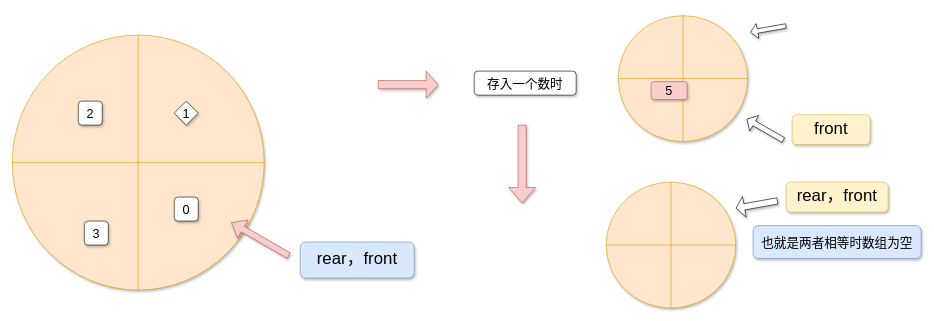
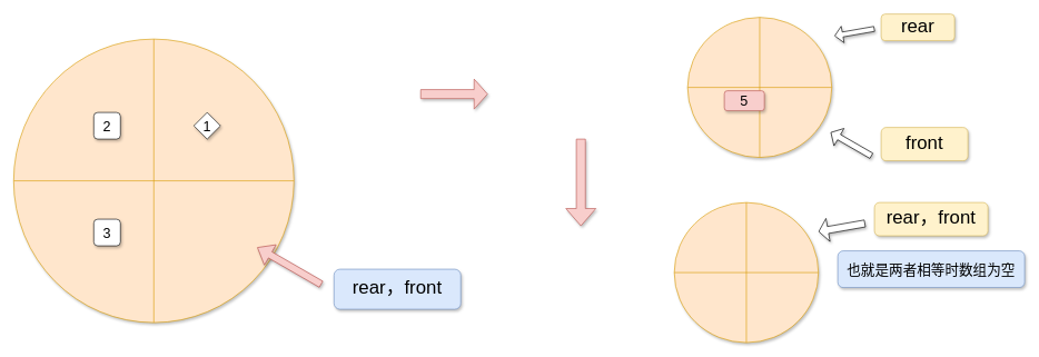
  <mxCell id="0" />
  <mxCell id="1" parent="0" />
  <mxCell id="2" value="" style="shape=orEllipse;perimeter=ellipsePerimeter;whiteSpace=wrap;html=1;backgroundOutline=1;strokeWidth=1;shadow=1;fillColor=#ffe6cc;strokeColor=#d79b00;" parent="1" vertex="1"><mxGeometry x="20" y="58" width="420" height="425" as="geometry" /></mxCell>
- <mxCell id="3" value="0" style="rounded=1;whiteSpace=wrap;html=1;shadow=1;strokeColor=#000000;strokeWidth=1;fillColor=#FFFFFF;gradientColor=none;fontSize=21;" parent="1" vertex="1"><mxGeometry x="290" y="328" width="40" height="40" as="geometry" /></mxCell>
  <mxCell id="4" value="1" style="rhombus;whiteSpace=wrap;html=1;shadow=1;strokeColor=#000000;strokeWidth=1;fillColor=#FFFFFF;gradientColor=none;fontSize=21;" parent="1" vertex="1"><mxGeometry x="290" y="168" width="40" height="40" as="geometry" /></mxCell>
- <mxCell id="5" value="2" style="rounded=1;whiteSpace=wrap;html=1;shadow=1;strokeColor=#000000;strokeWidth=1;fillColor=#FFFFFF;gradientColor=none;fontSize=21;" parent="1" vertex="1"><mxGeometry x="130" y="168" width="40" height="40" as="geometry" /></mxCell>
- <mxCell id="6" value="3" style="rounded=1;whiteSpace=wrap;html=1;shadow=1;strokeColor=#000000;strokeWidth=1;fillColor=#FFFFFF;gradientColor=none;fontSize=21;" parent="1" vertex="1"><mxGeometry x="140" y="368" width="40" height="40" as="geometry" /></mxCell>
- <mxCell id="7" value="存入一个数时" style="rounded=1;whiteSpace=wrap;html=1;shadow=1;strokeColor=#000000;strokeWidth=1;fillColor=#FFFFFF;gradientColor=none;fontSize=21;" parent="1" vertex="1"><mxGeometry x="790" y="118" width="170" height="40" as="geometry" /></mxCell>
+ <mxCell id="5" value="2" style="rounded=1;whiteSpace=wrap;html=1;shadow=1;strokeColor=#000000;strokeWidth=1;fillColor=#FFFFFF;gradientColor=none;fontSize=21;" parent="1" vertex="1"><mxGeometry x="140" y="168" width="40" height="40" as="geometry" /></mxCell>
+ <mxCell id="6" value="3" style="rounded=1;whiteSpace=wrap;html=1;shadow=1;strokeColor=#000000;strokeWidth=1;fillColor=#FFFFFF;gradientColor=none;fontSize=21;" parent="1" vertex="1"><mxGeometry x="140" y="328" width="40" height="40" as="geometry" /></mxCell>
  <mxCell id="8" value="" style="shape=singleArrow;whiteSpace=wrap;html=1;shadow=1;strokeColor=#b85450;strokeWidth=1;fillColor=#f8cecc;fontSize=21;" parent="1" vertex="1"><mxGeometry x="630" y="118" width="100" height="45" as="geometry" /></mxCell>
  <mxCell id="9" value="" style="shape=singleArrow;whiteSpace=wrap;html=1;shadow=1;strokeColor=#000000;strokeWidth=1;fillColor=#FFFFFF;gradientColor=none;fontSize=21;rotation=-190;" parent="1" vertex="1"><mxGeometry x="1250" y="35.5" width="60" height="25" as="geometry" /></mxCell>
  <mxCell id="10" value="" style="shape=singleArrow;whiteSpace=wrap;html=1;shadow=1;strokeColor=#b85450;strokeWidth=1;fillColor=#f8cecc;fontSize=21;rotation=-150;" parent="1" vertex="1"><mxGeometry x="377.99" y="380.5" width="110" height="35" as="geometry" /></mxCell>
+ <mxCell id="11" value="&lt;p style=&quot;line-height: 90%&quot;&gt;&lt;font style=&quot;font-size: 28px&quot;&gt;rear&lt;/font&gt;&lt;/p&gt;" style="rounded=1;whiteSpace=wrap;html=1;shadow=1;strokeWidth=1;fillColor=#fff2cc;strokeColor=#d6b656;" parent="1" vertex="1"><mxGeometry x="1320" y="20.5" width="110" height="40" as="geometry" /></mxCell>
  <mxCell id="12" value="" style="shape=orEllipse;perimeter=ellipsePerimeter;whiteSpace=wrap;html=1;backgroundOutline=1;strokeWidth=1;shadow=1;fillColor=#ffe6cc;strokeColor=#d79b00;" parent="1" vertex="1"><mxGeometry x="1030" y="25.5" width="216" height="210" as="geometry" /></mxCell>
  <mxCell id="13" value="5" style="rounded=1;whiteSpace=wrap;html=1;shadow=1;strokeColor=#b85450;strokeWidth=1;fillColor=#f8cecc;fontSize=21;" parent="1" vertex="1"><mxGeometry x="1085" y="135.5" width="60" height="30" as="geometry" /></mxCell>
  <mxCell id="14" value="&lt;p style=&quot;line-height: 90%&quot;&gt;&lt;span style=&quot;font-size: 28px&quot;&gt;front&lt;/span&gt;&lt;br&gt;&lt;/p&gt;" style="rounded=1;whiteSpace=wrap;html=1;shadow=1;strokeWidth=1;fillColor=#fff2cc;strokeColor=#d6b656;" parent="1" vertex="1"><mxGeometry x="1320" y="190.5" width="130" height="50" as="geometry" /></mxCell>
  <mxCell id="15" value="" style="shape=singleArrow;whiteSpace=wrap;html=1;shadow=1;strokeColor=#000000;strokeWidth=1;fillColor=#FFFFFF;gradientColor=none;fontSize=21;rotation=-150;" parent="1" vertex="1"><mxGeometry x="1240" y="200.5" width="70" height="30" as="geometry" /></mxCell>
  <mxCell id="16" value="" style="shape=orEllipse;perimeter=ellipsePerimeter;whiteSpace=wrap;html=1;backgroundOutline=1;strokeWidth=1;shadow=1;fillColor=#ffe6cc;strokeColor=#d79b00;" parent="1" vertex="1"><mxGeometry x="1010" y="303" width="216" height="210" as="geometry" /></mxCell>
  <mxCell id="17" value="" style="shape=singleArrow;whiteSpace=wrap;html=1;shadow=1;strokeColor=#000000;strokeWidth=1;fillColor=#FFFFFF;gradientColor=none;fontSize=21;rotation=-190;" parent="1" vertex="1"><mxGeometry x="1226" y="323" width="70" height="35" as="geometry" /></mxCell>
  <mxCell id="18" value="&lt;p style=&quot;line-height: 90%&quot;&gt;&lt;font style=&quot;font-size: 28px&quot;&gt;rear，&lt;/font&gt;&lt;span style=&quot;font-size: 28px&quot;&gt;front&lt;/span&gt;&lt;/p&gt;" style="rounded=1;whiteSpace=wrap;html=1;shadow=1;strokeWidth=1;fillColor=#fff2cc;strokeColor=#d6b656;" parent="1" vertex="1"><mxGeometry x="1310" y="303" width="170" height="50" as="geometry" /></mxCell>
  <mxCell id="19" value="也就是两者相等时数组为空" style="rounded=1;whiteSpace=wrap;html=1;shadow=1;strokeColor=#6c8ebf;strokeWidth=1;fillColor=#dae8fc;fontSize=21;" parent="1" vertex="1"><mxGeometry x="1255" y="375.5" width="280" height="55" as="geometry" /></mxCell>
  <mxCell id="20" value="&lt;p style=&quot;line-height: 90%&quot;&gt;&lt;font style=&quot;font-size: 28px&quot;&gt;rear，&lt;/font&gt;&lt;span style=&quot;font-size: 28px&quot;&gt;front&lt;/span&gt;&lt;/p&gt;" style="rounded=1;whiteSpace=wrap;html=1;shadow=1;strokeWidth=1;fillColor=#dae8fc;strokeColor=#6c8ebf;" vertex="1" parent="1"><mxGeometry x="500" y="403" width="190" height="60" as="geometry" /></mxCell>
  <mxCell id="21" value="" style="shape=singleArrow;direction=south;whiteSpace=wrap;html=1;shadow=1;strokeColor=#b85450;strokeWidth=1;fillColor=#f8cecc;" vertex="1" parent="1"><mxGeometry x="847.5" y="208" width="45" height="130" as="geometry" /></mxCell>
